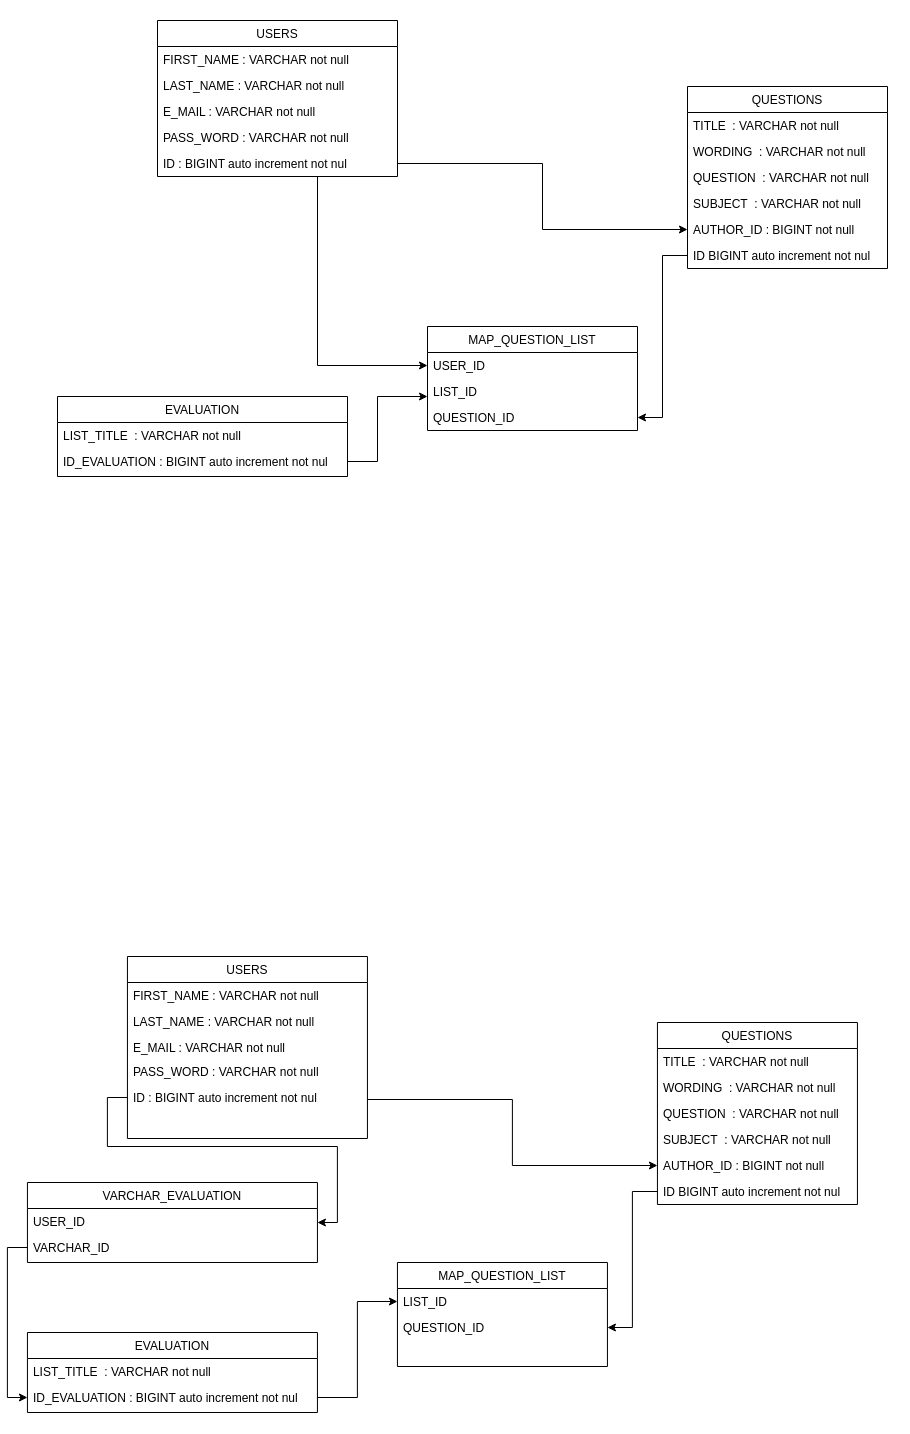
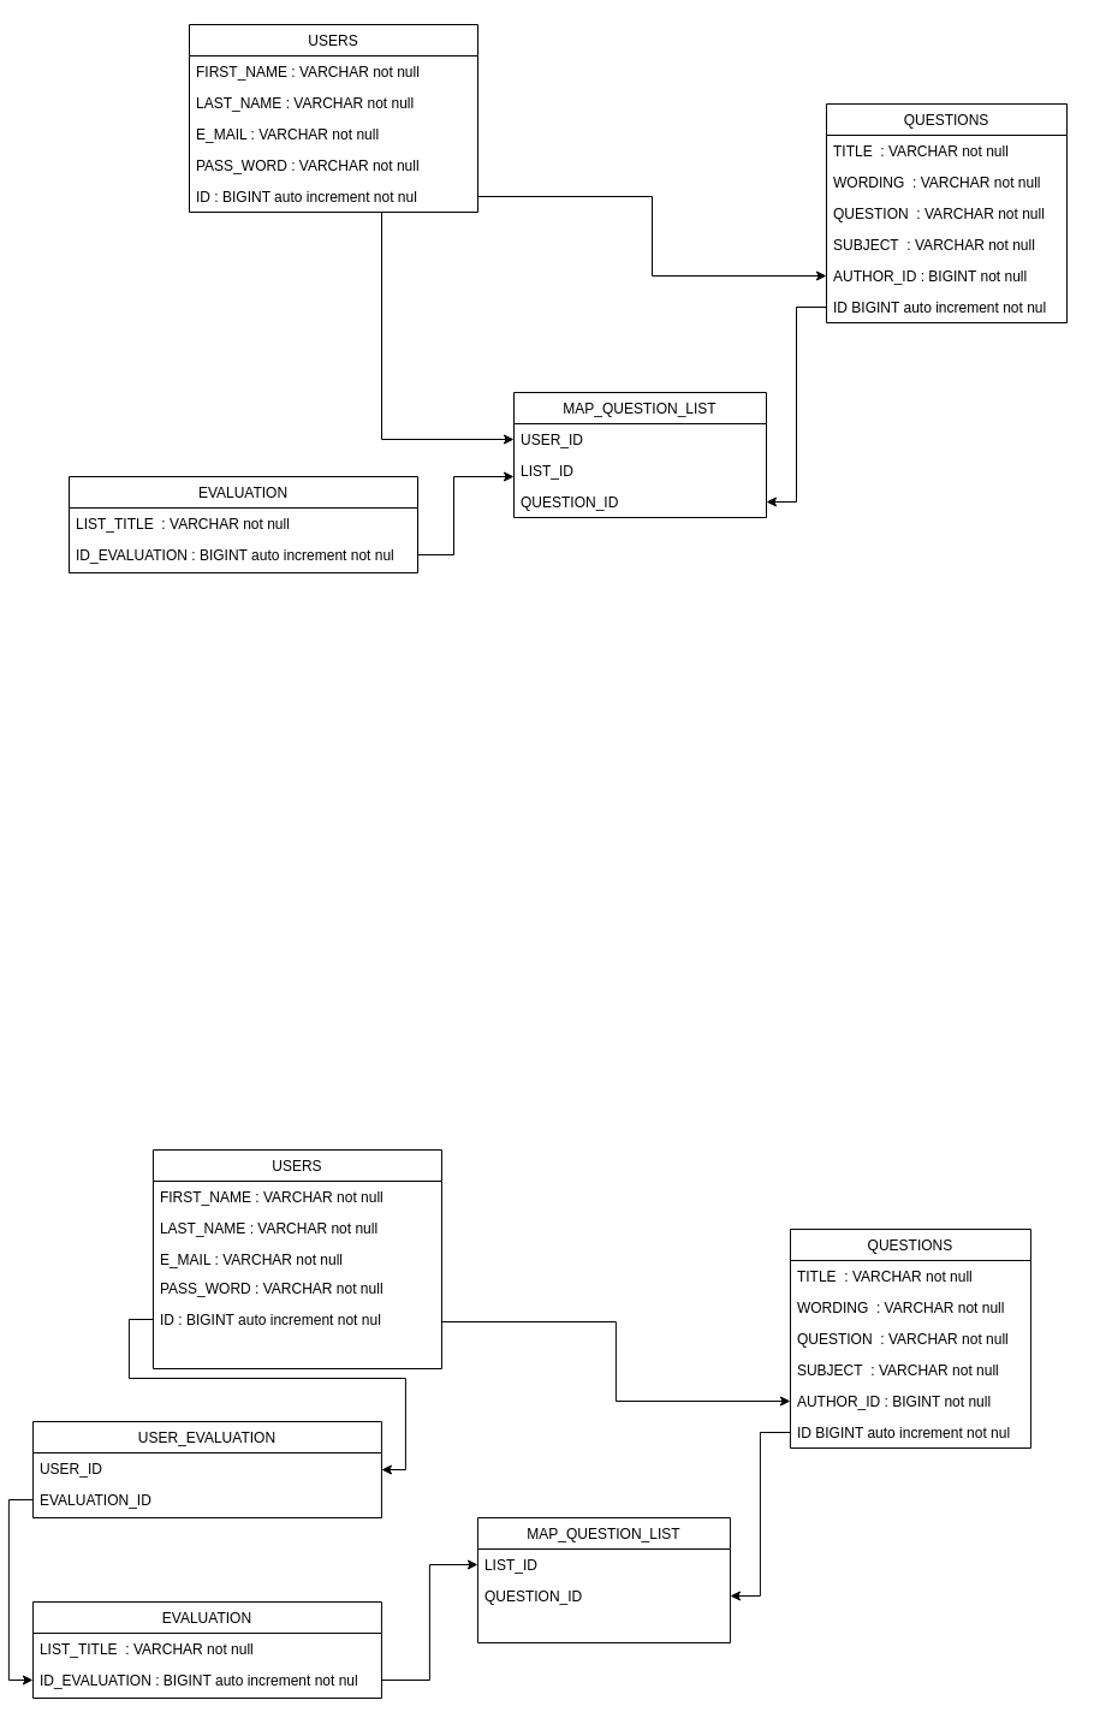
  <mxCell id="0" />
  <mxCell id="1" parent="0" />
  <mxCell id="2" value="USERS" style="swimlane;fontStyle=0;align=center;verticalAlign=top;childLayout=stackLayout;horizontal=1;startSize=26;horizontalStack=0;resizeParent=1;resizeLast=0;collapsible=1;marginBottom=0;rounded=0;shadow=0;strokeWidth=1;" parent="1" vertex="1"><mxGeometry x="151" y="20" width="240" height="156" as="geometry"><mxRectangle x="230" y="140" width="160" height="26" as="alternateBounds" /></mxGeometry></mxCell>
  <mxCell id="3" value="FIRST_NAME : VARCHAR not null" style="text;align=left;verticalAlign=top;spacingLeft=4;spacingRight=4;overflow=hidden;rotatable=0;points=[[0,0.5],[1,0.5]];portConstraint=eastwest;" parent="2" vertex="1"><mxGeometry y="26" width="240" height="26" as="geometry" /></mxCell>
  <mxCell id="4" value="LAST_NAME : VARCHAR not null" style="text;align=left;verticalAlign=top;spacingLeft=4;spacingRight=4;overflow=hidden;rotatable=0;points=[[0,0.5],[1,0.5]];portConstraint=eastwest;rounded=0;shadow=0;html=0;" parent="2" vertex="1"><mxGeometry y="52" width="240" height="26" as="geometry" /></mxCell>
  <mxCell id="5" value="E_MAIL : VARCHAR not null" style="text;align=left;verticalAlign=top;spacingLeft=4;spacingRight=4;overflow=hidden;rotatable=0;points=[[0,0.5],[1,0.5]];portConstraint=eastwest;rounded=0;shadow=0;html=0;" parent="2" vertex="1"><mxGeometry y="78" width="240" height="26" as="geometry" /></mxCell>
  <mxCell id="6" value="PASS_WORD : VARCHAR not null" style="text;align=left;verticalAlign=top;spacingLeft=4;spacingRight=4;overflow=hidden;rotatable=0;points=[[0,0.5],[1,0.5]];portConstraint=eastwest;rounded=0;shadow=0;html=0;" vertex="1" parent="2"><mxGeometry y="104" width="240" height="26" as="geometry" /></mxCell>
  <mxCell id="7" value="ID : BIGINT auto increment not nul" style="text;align=left;verticalAlign=top;spacingLeft=4;spacingRight=4;overflow=hidden;rotatable=0;points=[[0,0.5],[1,0.5]];portConstraint=eastwest;rounded=0;shadow=0;html=0;" vertex="1" parent="2"><mxGeometry y="130" width="240" height="26" as="geometry" /></mxCell>
  <mxCell id="8" value="EVALUATION" style="swimlane;fontStyle=0;align=center;verticalAlign=top;childLayout=stackLayout;horizontal=1;startSize=26;horizontalStack=0;resizeParent=1;resizeLast=0;collapsible=1;marginBottom=0;rounded=0;shadow=0;strokeWidth=1;" parent="1" vertex="1"><mxGeometry x="51" y="396" width="290" height="80" as="geometry"><mxRectangle x="130" y="380" width="160" height="26" as="alternateBounds" /></mxGeometry></mxCell>
  <mxCell id="9" value="LIST_TITLE  : VARCHAR not null" style="text;align=left;verticalAlign=top;spacingLeft=4;spacingRight=4;overflow=hidden;rotatable=0;points=[[0,0.5],[1,0.5]];portConstraint=eastwest;" parent="8" vertex="1"><mxGeometry y="26" width="290" height="26" as="geometry" /></mxCell>
  <mxCell id="10" value="ID_EVALUATION : BIGINT auto increment not nul" style="text;align=left;verticalAlign=top;spacingLeft=4;spacingRight=4;overflow=hidden;rotatable=0;points=[[0,0.5],[1,0.5]];portConstraint=eastwest;rounded=0;shadow=0;html=0;" parent="8" vertex="1"><mxGeometry y="52" width="290" height="26" as="geometry" /></mxCell>
  <mxCell id="11" value="MAP_QUESTION_LIST" style="swimlane;fontStyle=0;align=center;verticalAlign=top;childLayout=stackLayout;horizontal=1;startSize=26;horizontalStack=0;resizeParent=1;resizeLast=0;collapsible=1;marginBottom=0;rounded=0;shadow=0;strokeWidth=1;" parent="1" vertex="1"><mxGeometry x="421" y="326" width="210" height="104" as="geometry"><mxRectangle x="340" y="380" width="170" height="26" as="alternateBounds" /></mxGeometry></mxCell>
  <mxCell id="12" value="USER_ID" style="text;align=left;verticalAlign=top;spacingLeft=4;spacingRight=4;overflow=hidden;rotatable=0;points=[[0,0.5],[1,0.5]];portConstraint=eastwest;" parent="11" vertex="1"><mxGeometry y="26" width="210" height="26" as="geometry" /></mxCell>
  <mxCell id="13" value="LIST_ID" style="text;align=left;verticalAlign=top;spacingLeft=4;spacingRight=4;overflow=hidden;rotatable=0;points=[[0,0.5],[1,0.5]];portConstraint=eastwest;" vertex="1" parent="11"><mxGeometry y="52" width="210" height="26" as="geometry" /></mxCell>
  <mxCell id="14" value="QUESTION_ID" style="text;align=left;verticalAlign=top;spacingLeft=4;spacingRight=4;overflow=hidden;rotatable=0;points=[[0,0.5],[1,0.5]];portConstraint=eastwest;" vertex="1" parent="11"><mxGeometry y="78" width="210" height="26" as="geometry" /></mxCell>
  <mxCell id="15" value="QUESTIONS" style="swimlane;fontStyle=0;align=center;verticalAlign=top;childLayout=stackLayout;horizontal=1;startSize=26;horizontalStack=0;resizeParent=1;resizeLast=0;collapsible=1;marginBottom=0;rounded=0;shadow=0;strokeWidth=1;" parent="1" vertex="1"><mxGeometry x="681" y="86" width="200" height="182" as="geometry"><mxRectangle x="550" y="140" width="160" height="26" as="alternateBounds" /></mxGeometry></mxCell>
  <mxCell id="16" value="TITLE  : VARCHAR not null" style="text;align=left;verticalAlign=top;spacingLeft=4;spacingRight=4;overflow=hidden;rotatable=0;points=[[0,0.5],[1,0.5]];portConstraint=eastwest;" parent="15" vertex="1"><mxGeometry y="26" width="200" height="26" as="geometry" /></mxCell>
  <mxCell id="17" value="WORDING  : VARCHAR not null" style="text;align=left;verticalAlign=top;spacingLeft=4;spacingRight=4;overflow=hidden;rotatable=0;points=[[0,0.5],[1,0.5]];portConstraint=eastwest;rounded=0;shadow=0;html=0;" parent="15" vertex="1"><mxGeometry y="52" width="200" height="26" as="geometry" /></mxCell>
  <mxCell id="18" value="QUESTION  : VARCHAR not null" style="text;align=left;verticalAlign=top;spacingLeft=4;spacingRight=4;overflow=hidden;rotatable=0;points=[[0,0.5],[1,0.5]];portConstraint=eastwest;rounded=0;shadow=0;html=0;" parent="15" vertex="1"><mxGeometry y="78" width="200" height="26" as="geometry" /></mxCell>
  <mxCell id="19" value="SUBJECT  : VARCHAR not null" style="text;align=left;verticalAlign=top;spacingLeft=4;spacingRight=4;overflow=hidden;rotatable=0;points=[[0,0.5],[1,0.5]];portConstraint=eastwest;rounded=0;shadow=0;html=0;" parent="15" vertex="1"><mxGeometry y="104" width="200" height="26" as="geometry" /></mxCell>
  <mxCell id="20" value="AUTHOR_ID : BIGINT not null" style="text;align=left;verticalAlign=top;spacingLeft=4;spacingRight=4;overflow=hidden;rotatable=0;points=[[0,0.5],[1,0.5]];portConstraint=eastwest;rounded=0;shadow=0;html=0;" parent="15" vertex="1"><mxGeometry y="130" width="200" height="26" as="geometry" /></mxCell>
  <mxCell id="21" value="ID BIGINT auto increment not nul" style="text;align=left;verticalAlign=top;spacingLeft=4;spacingRight=4;overflow=hidden;rotatable=0;points=[[0,0.5],[1,0.5]];portConstraint=eastwest;rounded=0;shadow=0;html=0;" vertex="1" parent="15"><mxGeometry y="156" width="200" height="26" as="geometry" /></mxCell>
  <mxCell id="22" style="edgeStyle=orthogonalEdgeStyle;rounded=0;orthogonalLoop=1;jettySize=auto;html=1;" edge="1" parent="1" source="7" target="12"><mxGeometry relative="1" as="geometry"><Array as="points"><mxPoint x="311" y="365" /></Array></mxGeometry></mxCell>
  <mxCell id="23" style="edgeStyle=orthogonalEdgeStyle;rounded=0;orthogonalLoop=1;jettySize=auto;html=1;entryX=0;entryY=0.5;entryDx=0;entryDy=0;" edge="1" parent="1" source="7" target="20"><mxGeometry relative="1" as="geometry"><Array as="points"><mxPoint x="536" y="163" /><mxPoint x="536" y="229" /></Array></mxGeometry></mxCell>
  <mxCell id="24" style="edgeStyle=orthogonalEdgeStyle;rounded=0;orthogonalLoop=1;jettySize=auto;html=1;entryX=1;entryY=0.5;entryDx=0;entryDy=0;" edge="1" parent="1" source="21" target="14"><mxGeometry relative="1" as="geometry" /></mxCell>
  <mxCell id="25" style="edgeStyle=orthogonalEdgeStyle;rounded=0;orthogonalLoop=1;jettySize=auto;html=1;" edge="1" parent="1" source="10" target="13"><mxGeometry relative="1" as="geometry"><Array as="points"><mxPoint x="371" y="461" /><mxPoint x="371" y="396" /></Array></mxGeometry></mxCell>
  <mxCell id="26" value="USERS" style="swimlane;fontStyle=0;align=center;verticalAlign=top;childLayout=stackLayout;horizontal=1;startSize=26;horizontalStack=0;resizeParent=1;resizeLast=0;collapsible=1;marginBottom=0;rounded=0;shadow=0;strokeWidth=1;" vertex="1" parent="1"><mxGeometry x="120.94" y="956" width="240" height="182" as="geometry"><mxRectangle x="230" y="140" width="160" height="26" as="alternateBounds" /></mxGeometry></mxCell>
  <mxCell id="27" value="FIRST_NAME : VARCHAR not null" style="text;align=left;verticalAlign=top;spacingLeft=4;spacingRight=4;overflow=hidden;rotatable=0;points=[[0,0.5],[1,0.5]];portConstraint=eastwest;" vertex="1" parent="26"><mxGeometry y="26" width="240" height="26" as="geometry" /></mxCell>
  <mxCell id="28" value="LAST_NAME : VARCHAR not null" style="text;align=left;verticalAlign=top;spacingLeft=4;spacingRight=4;overflow=hidden;rotatable=0;points=[[0,0.5],[1,0.5]];portConstraint=eastwest;rounded=0;shadow=0;html=0;" vertex="1" parent="26"><mxGeometry y="52" width="240" height="26" as="geometry" /></mxCell>
  <mxCell id="29" value="E_MAIL : VARCHAR not null" style="text;align=left;verticalAlign=top;spacingLeft=4;spacingRight=4;overflow=hidden;rotatable=0;points=[[0,0.5],[1,0.5]];portConstraint=eastwest;rounded=0;shadow=0;html=0;" vertex="1" parent="26"><mxGeometry y="78" width="240" height="24" as="geometry" /></mxCell>
  <mxCell id="30" value="PASS_WORD : VARCHAR not null" style="text;align=left;verticalAlign=top;spacingLeft=4;spacingRight=4;overflow=hidden;rotatable=0;points=[[0,0.5],[1,0.5]];portConstraint=eastwest;rounded=0;shadow=0;html=0;" vertex="1" parent="26"><mxGeometry y="102" width="240" height="26" as="geometry" /></mxCell>
  <mxCell id="31" value="ID : BIGINT auto increment not nul" style="text;align=left;verticalAlign=top;spacingLeft=4;spacingRight=4;overflow=hidden;rotatable=0;points=[[0,0.5],[1,0.5]];portConstraint=eastwest;rounded=0;shadow=0;html=0;" vertex="1" parent="26"><mxGeometry y="128" width="240" height="26" as="geometry" /></mxCell>
  <mxCell id="32" value="EVALUATION" style="swimlane;fontStyle=0;align=center;verticalAlign=top;childLayout=stackLayout;horizontal=1;startSize=26;horizontalStack=0;resizeParent=1;resizeLast=0;collapsible=1;marginBottom=0;rounded=0;shadow=0;strokeWidth=1;" vertex="1" parent="1"><mxGeometry x="20.94" y="1332" width="290" height="80" as="geometry"><mxRectangle x="130" y="380" width="160" height="26" as="alternateBounds" /></mxGeometry></mxCell>
  <mxCell id="33" value="LIST_TITLE  : VARCHAR not null" style="text;align=left;verticalAlign=top;spacingLeft=4;spacingRight=4;overflow=hidden;rotatable=0;points=[[0,0.5],[1,0.5]];portConstraint=eastwest;" vertex="1" parent="32"><mxGeometry y="26" width="290" height="26" as="geometry" /></mxCell>
  <mxCell id="34" value="ID_EVALUATION : BIGINT auto increment not nul" style="text;align=left;verticalAlign=top;spacingLeft=4;spacingRight=4;overflow=hidden;rotatable=0;points=[[0,0.5],[1,0.5]];portConstraint=eastwest;rounded=0;shadow=0;html=0;" vertex="1" parent="32"><mxGeometry y="52" width="290" height="26" as="geometry" /></mxCell>
  <mxCell id="35" value="MAP_QUESTION_LIST" style="swimlane;fontStyle=0;align=center;verticalAlign=top;childLayout=stackLayout;horizontal=1;startSize=26;horizontalStack=0;resizeParent=1;resizeLast=0;collapsible=1;marginBottom=0;rounded=0;shadow=0;strokeWidth=1;" vertex="1" parent="1"><mxGeometry x="390.94" y="1262" width="210" height="104" as="geometry"><mxRectangle x="340" y="380" width="170" height="26" as="alternateBounds" /></mxGeometry></mxCell>
  <mxCell id="36" value="LIST_ID" style="text;align=left;verticalAlign=top;spacingLeft=4;spacingRight=4;overflow=hidden;rotatable=0;points=[[0,0.5],[1,0.5]];portConstraint=eastwest;" vertex="1" parent="35"><mxGeometry y="26" width="210" height="26" as="geometry" /></mxCell>
  <mxCell id="37" value="QUESTION_ID" style="text;align=left;verticalAlign=top;spacingLeft=4;spacingRight=4;overflow=hidden;rotatable=0;points=[[0,0.5],[1,0.5]];portConstraint=eastwest;" vertex="1" parent="35"><mxGeometry y="52" width="210" height="26" as="geometry" /></mxCell>
  <mxCell id="38" value="QUESTIONS" style="swimlane;fontStyle=0;align=center;verticalAlign=top;childLayout=stackLayout;horizontal=1;startSize=26;horizontalStack=0;resizeParent=1;resizeLast=0;collapsible=1;marginBottom=0;rounded=0;shadow=0;strokeWidth=1;" vertex="1" parent="1"><mxGeometry x="650.94" y="1022" width="200" height="182" as="geometry"><mxRectangle x="550" y="140" width="160" height="26" as="alternateBounds" /></mxGeometry></mxCell>
  <mxCell id="39" value="TITLE  : VARCHAR not null" style="text;align=left;verticalAlign=top;spacingLeft=4;spacingRight=4;overflow=hidden;rotatable=0;points=[[0,0.5],[1,0.5]];portConstraint=eastwest;" vertex="1" parent="38"><mxGeometry y="26" width="200" height="26" as="geometry" /></mxCell>
  <mxCell id="40" value="WORDING  : VARCHAR not null" style="text;align=left;verticalAlign=top;spacingLeft=4;spacingRight=4;overflow=hidden;rotatable=0;points=[[0,0.5],[1,0.5]];portConstraint=eastwest;rounded=0;shadow=0;html=0;" vertex="1" parent="38"><mxGeometry y="52" width="200" height="26" as="geometry" /></mxCell>
  <mxCell id="41" value="QUESTION  : VARCHAR not null" style="text;align=left;verticalAlign=top;spacingLeft=4;spacingRight=4;overflow=hidden;rotatable=0;points=[[0,0.5],[1,0.5]];portConstraint=eastwest;rounded=0;shadow=0;html=0;" vertex="1" parent="38"><mxGeometry y="78" width="200" height="26" as="geometry" /></mxCell>
  <mxCell id="42" value="SUBJECT  : VARCHAR not null" style="text;align=left;verticalAlign=top;spacingLeft=4;spacingRight=4;overflow=hidden;rotatable=0;points=[[0,0.5],[1,0.5]];portConstraint=eastwest;rounded=0;shadow=0;html=0;" vertex="1" parent="38"><mxGeometry y="104" width="200" height="26" as="geometry" /></mxCell>
  <mxCell id="43" value="AUTHOR_ID : BIGINT not null" style="text;align=left;verticalAlign=top;spacingLeft=4;spacingRight=4;overflow=hidden;rotatable=0;points=[[0,0.5],[1,0.5]];portConstraint=eastwest;rounded=0;shadow=0;html=0;" vertex="1" parent="38"><mxGeometry y="130" width="200" height="26" as="geometry" /></mxCell>
  <mxCell id="44" value="ID BIGINT auto increment not nul" style="text;align=left;verticalAlign=top;spacingLeft=4;spacingRight=4;overflow=hidden;rotatable=0;points=[[0,0.5],[1,0.5]];portConstraint=eastwest;rounded=0;shadow=0;html=0;" vertex="1" parent="38"><mxGeometry y="156" width="200" height="26" as="geometry" /></mxCell>
  <mxCell id="45" style="edgeStyle=orthogonalEdgeStyle;rounded=0;orthogonalLoop=1;jettySize=auto;html=1;entryX=0;entryY=0.5;entryDx=0;entryDy=0;" edge="1" source="31" target="43" parent="1"><mxGeometry relative="1" as="geometry"><Array as="points"><mxPoint x="505.94" y="1099" /><mxPoint x="505.94" y="1165" /></Array></mxGeometry></mxCell>
  <mxCell id="46" style="edgeStyle=orthogonalEdgeStyle;rounded=0;orthogonalLoop=1;jettySize=auto;html=1;entryX=1;entryY=0.5;entryDx=0;entryDy=0;" edge="1" source="44" target="37" parent="1"><mxGeometry relative="1" as="geometry" /></mxCell>
- <mxCell id="47" value="VARCHAR_EVALUATION" style="swimlane;fontStyle=0;align=center;verticalAlign=top;childLayout=stackLayout;horizontal=1;startSize=26;horizontalStack=0;resizeParent=1;resizeLast=0;collapsible=1;marginBottom=0;rounded=0;shadow=0;strokeWidth=1;" vertex="1" parent="1"><mxGeometry x="20.94" y="1182" width="290" height="80" as="geometry"><mxRectangle x="130" y="380" width="160" height="26" as="alternateBounds" /></mxGeometry></mxCell>
+ <mxCell id="47" value="USER_EVALUATION" style="swimlane;fontStyle=0;align=center;verticalAlign=top;childLayout=stackLayout;horizontal=1;startSize=26;horizontalStack=0;resizeParent=1;resizeLast=0;collapsible=1;marginBottom=0;rounded=0;shadow=0;strokeWidth=1;" vertex="1" parent="1"><mxGeometry x="20.94" y="1182" width="290" height="80" as="geometry"><mxRectangle x="130" y="380" width="160" height="26" as="alternateBounds" /></mxGeometry></mxCell>
  <mxCell id="48" value="USER_ID" style="text;align=left;verticalAlign=top;spacingLeft=4;spacingRight=4;overflow=hidden;rotatable=0;points=[[0,0.5],[1,0.5]];portConstraint=eastwest;rounded=0;shadow=0;html=0;" vertex="1" parent="47"><mxGeometry y="26" width="290" height="26" as="geometry" /></mxCell>
- <mxCell id="49" value="VARCHAR_ID" style="text;align=left;verticalAlign=top;spacingLeft=4;spacingRight=4;overflow=hidden;rotatable=0;points=[[0,0.5],[1,0.5]];portConstraint=eastwest;rounded=0;shadow=0;html=0;" vertex="1" parent="47"><mxGeometry y="52" width="290" height="26" as="geometry" /></mxCell>
+ <mxCell id="49" value="EVALUATION_ID" style="text;align=left;verticalAlign=top;spacingLeft=4;spacingRight=4;overflow=hidden;rotatable=0;points=[[0,0.5],[1,0.5]];portConstraint=eastwest;rounded=0;shadow=0;html=0;" vertex="1" parent="47"><mxGeometry y="52" width="290" height="26" as="geometry" /></mxCell>
  <mxCell id="50" style="edgeStyle=orthogonalEdgeStyle;rounded=0;orthogonalLoop=1;jettySize=auto;html=1;entryX=1;entryY=0.5;entryDx=0;entryDy=0;" edge="1" parent="1" source="31" target="47"><mxGeometry relative="1" as="geometry" /></mxCell>
  <mxCell id="51" style="edgeStyle=orthogonalEdgeStyle;rounded=0;orthogonalLoop=1;jettySize=auto;html=1;entryX=0;entryY=0.5;entryDx=0;entryDy=0;" edge="1" parent="1" source="49" target="34"><mxGeometry relative="1" as="geometry" /></mxCell>
  <mxCell id="52" style="edgeStyle=orthogonalEdgeStyle;rounded=0;orthogonalLoop=1;jettySize=auto;html=1;" edge="1" parent="1" source="34" target="36"><mxGeometry relative="1" as="geometry" /></mxCell>
